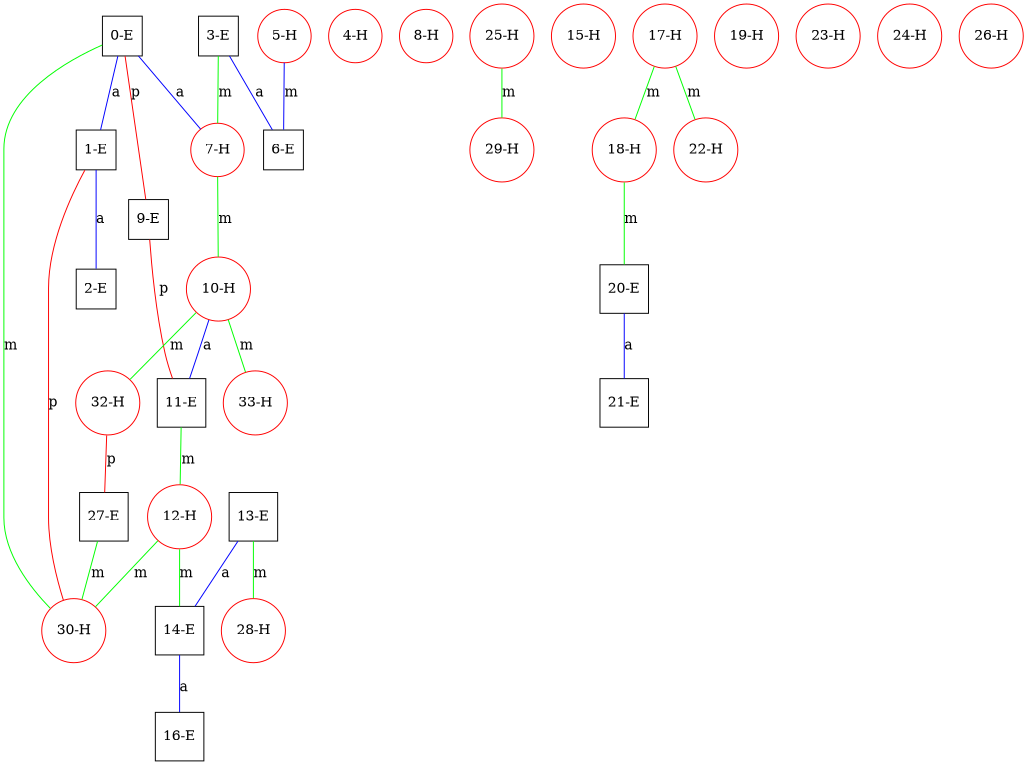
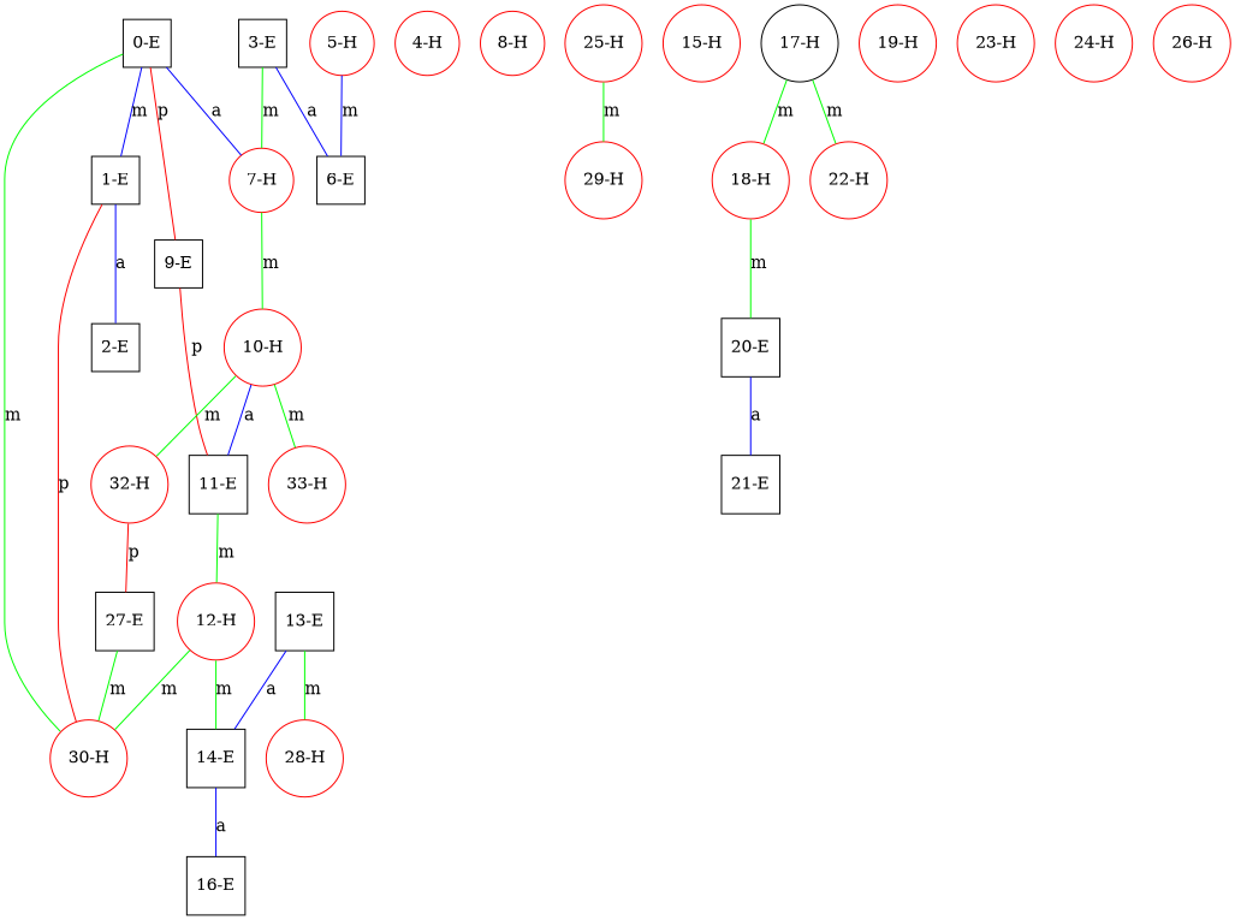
  graph {
    node [color=red shape=circle]
    edge [color=green]
    n1 [color=black label="0-E" shape=square]
    n2 [color=black label="1-E" shape=square]
    n3 [label="7-H"]
    n4 [color=black label="9-E" shape=square]
    n5 [label="30-H"]
    n6 [color=black label="2-E" shape=square]
    n7 [label="10-H"]
    n8 [color=black label="11-E" shape=square]
    n9 [color=black label="3-E" shape=square]
    n10 [color=black label="6-E" shape=square]
    n11 [label="4-H"]
    n12 [label="5-H"]
    n13 [label="32-H"]
    n14 [label="33-H"]
    n15 [label="8-H"]
    n16 [label="12-H"]
    n17 [color=black label="27-E" shape=square]
    n18 [color=black label="14-E" shape=square]
    n19 [color=black label="16-E" shape=square]
    n20 [color=black label="13-E" shape=square]
    n21 [label="28-H"]
    n22 [label="25-H"]
    n23 [label="29-H"]
    n24 [label="15-H"]
-   n25 [label="17-H"]
+   n25 [color=black label="17-H"]
    n26 [label="18-H"]
    n27 [label="22-H"]
    n28 [color=black label="20-E" shape=square]
    n29 [color=black label="21-E" shape=square]
    n30 [label="19-H"]
    n31 [label="23-H"]
    n32 [label="24-H"]
    n33 [label="26-H"]
-   n1 -- n2 [color=blue label=a]
+   n1 -- n2 [color=blue label=m]
    n1 -- n3 [color=blue label=a]
    n1 -- n4 [color=red label=p]
    n1 -- n5 [label=m]
    n2 -- n5 [color=red label=p]
    n2 -- n6 [color=blue label=a]
    n3 -- n7 [label=m]
    n4 -- n8 [color=red label=p]
    n7 -- n8 [color=blue label=a]
    n7 -- n13 [label=m]
    n7 -- n14 [label=m]
    n8 -- n16 [label=m]
    n9 -- n3 [label=m]
    n9 -- n10 [color=blue label=a]
    n12 -- n10 [color=blue label=m]
    n13 -- n17 [color=red label=p]
    n16 -- n5 [label=m]
    n16 -- n18 [label=m]
    n17 -- n5 [label=m]
    n18 -- n19 [color=blue label=a]
    n20 -- n18 [color=blue label=a]
    n20 -- n21 [label=m]
    n22 -- n23 [label=m]
    n25 -- n26 [label=m]
    n25 -- n27 [label=m]
    n26 -- n28 [label=m]
    n28 -- n29 [color=blue label=a]
  }
